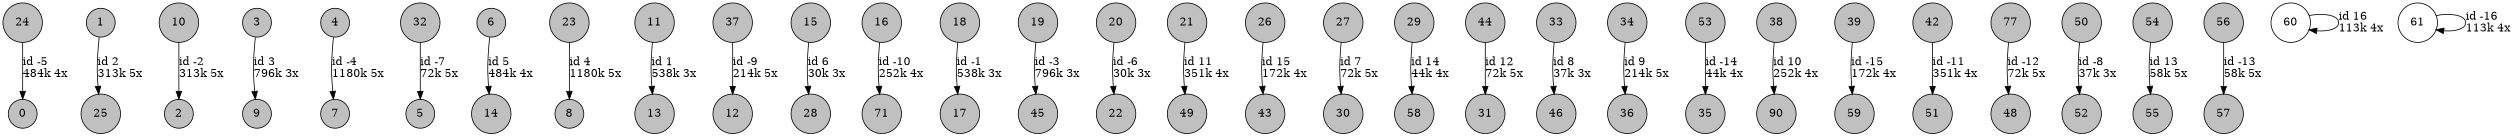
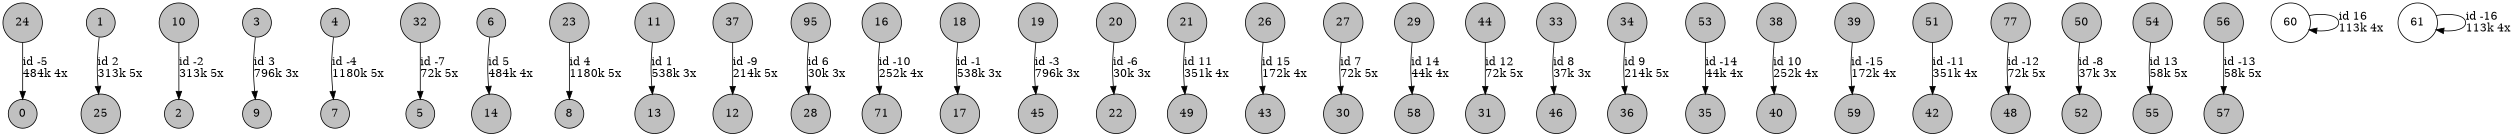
  digraph {
    nodesep=0.5
    node [fillcolor=grey shape=circle style=filled]
    edge [color=black]
    0 [height=0.3]
    1 [height=0.3]
    25 [height=0.3]
    2 [height=0.3]
    3 [height=0.3]
    9 [height=0.3]
    4 [height=0.3]
    7 [height=0.3]
    5 [height=0.3]
    6 [height=0.3]
    14 [height=0.3]
    8 [height=0.3]
    10 [height=0.3]
    11 [height=0.3]
    13 [height=0.3]
    12 [height=0.3]
-   15 [height=0.3]
+   15 [height=0.3 label=95]
    28 [height=0.3]
    16 [height=0.3]
    n20 [height=0.3 label=71]
    17 [height=0.3]
    18 [height=0.3]
    19 [height=0.3]
    45 [height=0.3]
    20 [height=0.3]
    22 [height=0.3]
    21 [height=0.3]
    49 [height=0.3]
    23 [height=0.3]
    24 [height=0.3]
    26 [height=0.3]
    43 [height=0.3]
    27 [height=0.3]
    30 [height=0.3]
    29 [height=0.3]
    58 [height=0.3]
    31 [height=0.3]
    32 [height=0.3]
    33 [height=0.3]
    46 [height=0.3]
    34 [height=0.3]
    36 [height=0.3]
    35 [height=0.3]
    37 [height=0.3]
    38 [height=0.3]
-   40 [height=0.3 label=90]
+   40 [height=0.3]
    39 [height=0.3]
    59 [height=0.3]
    42 [height=0.3]
    44 [height=0.3]
    n51 [height=0.3 label=77]
    48 [height=0.3]
    50 [height=0.3]
    52 [height=0.3]
    51 [height=0.3]
    53 [height=0.3]
    54 [height=0.3]
    55 [height=0.3]
    56 [height=0.3]
    57 [height=0.3]
    60 [height=0.3 fillcolor="" style=""]
    61 [height=0.3 fillcolor="" style=""]
    1 -> 25 [label="id 2\l313k 5x"]
    3 -> 9 [label="id 3\l796k 3x"]
    4 -> 7 [label="id -4\l1180k 5x"]
    6 -> 14 [label="id 5\l484k 4x"]
    10 -> 2 [label="id -2\l313k 5x"]
    11 -> 13 [label="id 1\l538k 3x"]
    15 -> 28 [label="id 6\l30k 3x"]
    16 -> n20 [label="id -10\l252k 4x"]
    18 -> 17 [label="id -1\l538k 3x"]
    19 -> 45 [label="id -3\l796k 3x"]
    20 -> 22 [label="id -6\l30k 3x"]
    21 -> 49 [label="id 11\l351k 4x"]
    23 -> 8 [label="id 4\l1180k 5x"]
    24 -> 0 [label="id -5\l484k 4x"]
    26 -> 43 [label="id 15\l172k 4x"]
    27 -> 30 [label="id 7\l72k 5x"]
    29 -> 58 [label="id 14\l44k 4x"]
    32 -> 5 [label="id -7\l72k 5x"]
    33 -> 46 [label="id 8\l37k 3x"]
    34 -> 36 [label="id 9\l214k 5x"]
    37 -> 12 [label="id -9\l214k 5x"]
    38 -> 40 [label="id 10\l252k 4x"]
    39 -> 59 [label="id -15\l172k 4x"]
    44 -> 31 [label="id 12\l72k 5x"]
    n51 -> 48 [label="id -12\l72k 5x"]
    50 -> 52 [label="id -8\l37k 3x"]
-   42 -> 51 [label="id -11\l351k 4x"]
+   51 -> 42 [label="id -11\l351k 4x"]
    53 -> 35 [label="id -14\l44k 4x"]
    54 -> 55 [label="id 13\l58k 5x"]
    56 -> 57 [label="id -13\l58k 5x"]
    60 -> 60 [label="id 16\l113k 4x"]
    61 -> 61 [label="id -16\l113k 4x"]
  }
